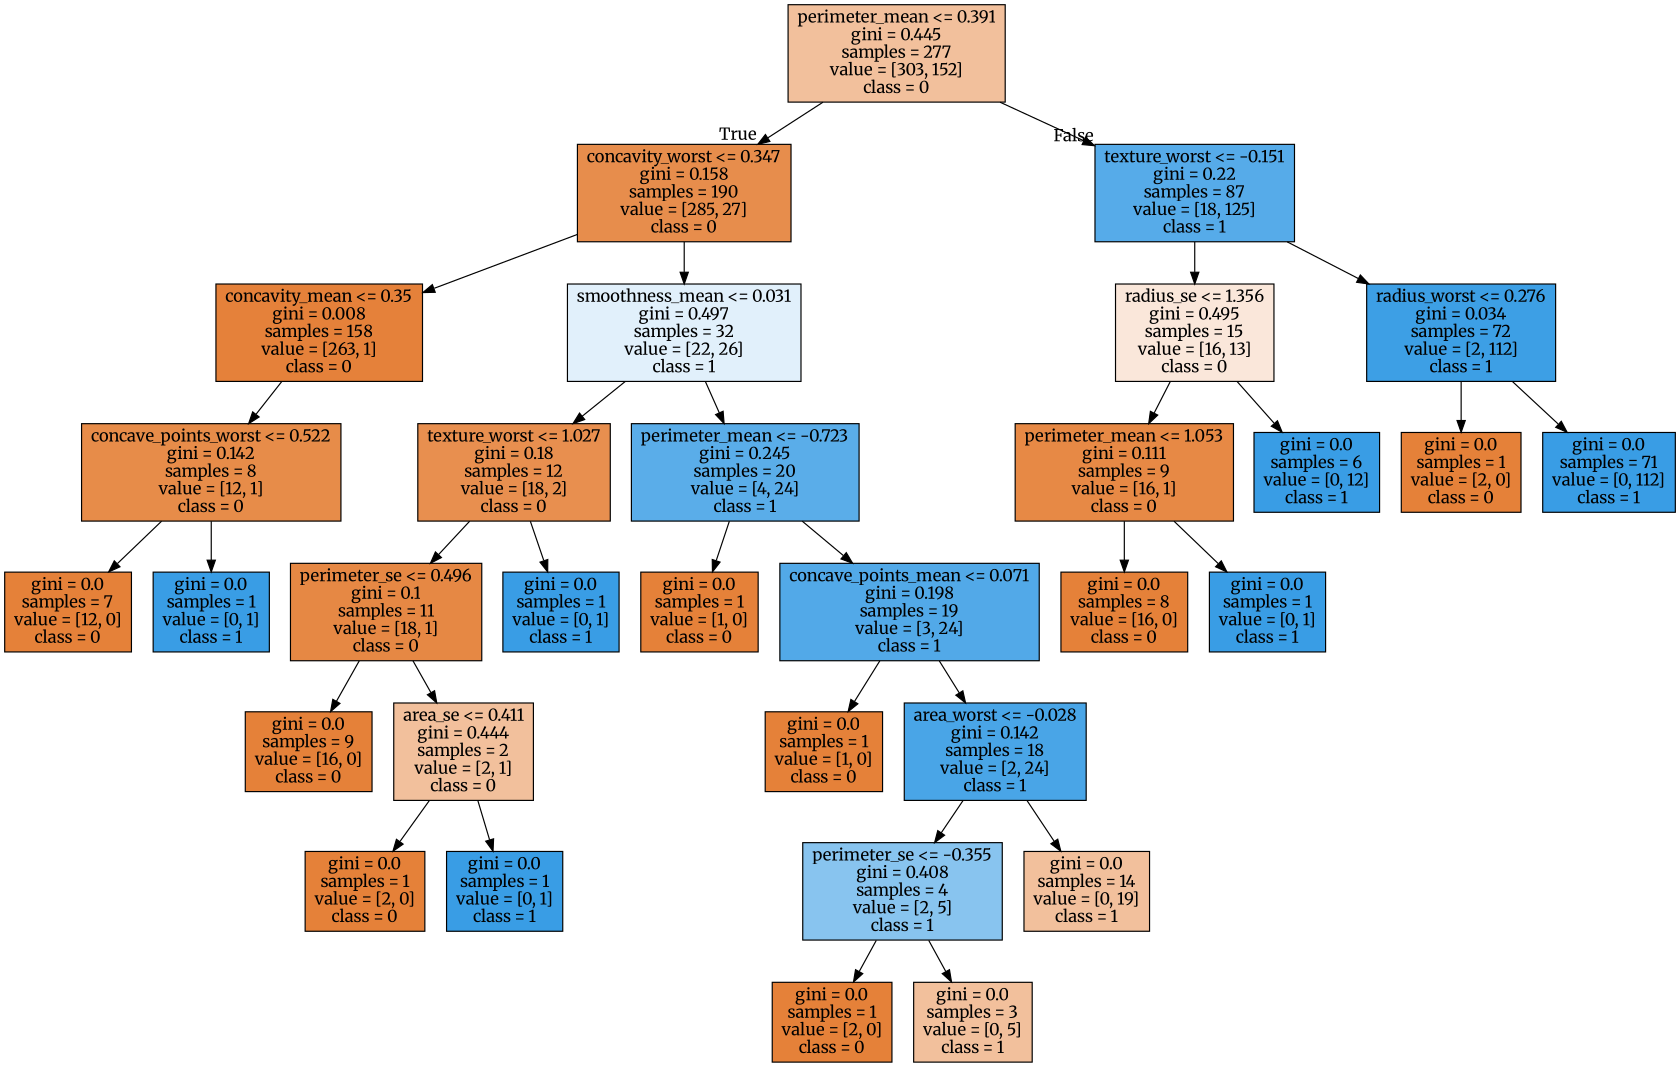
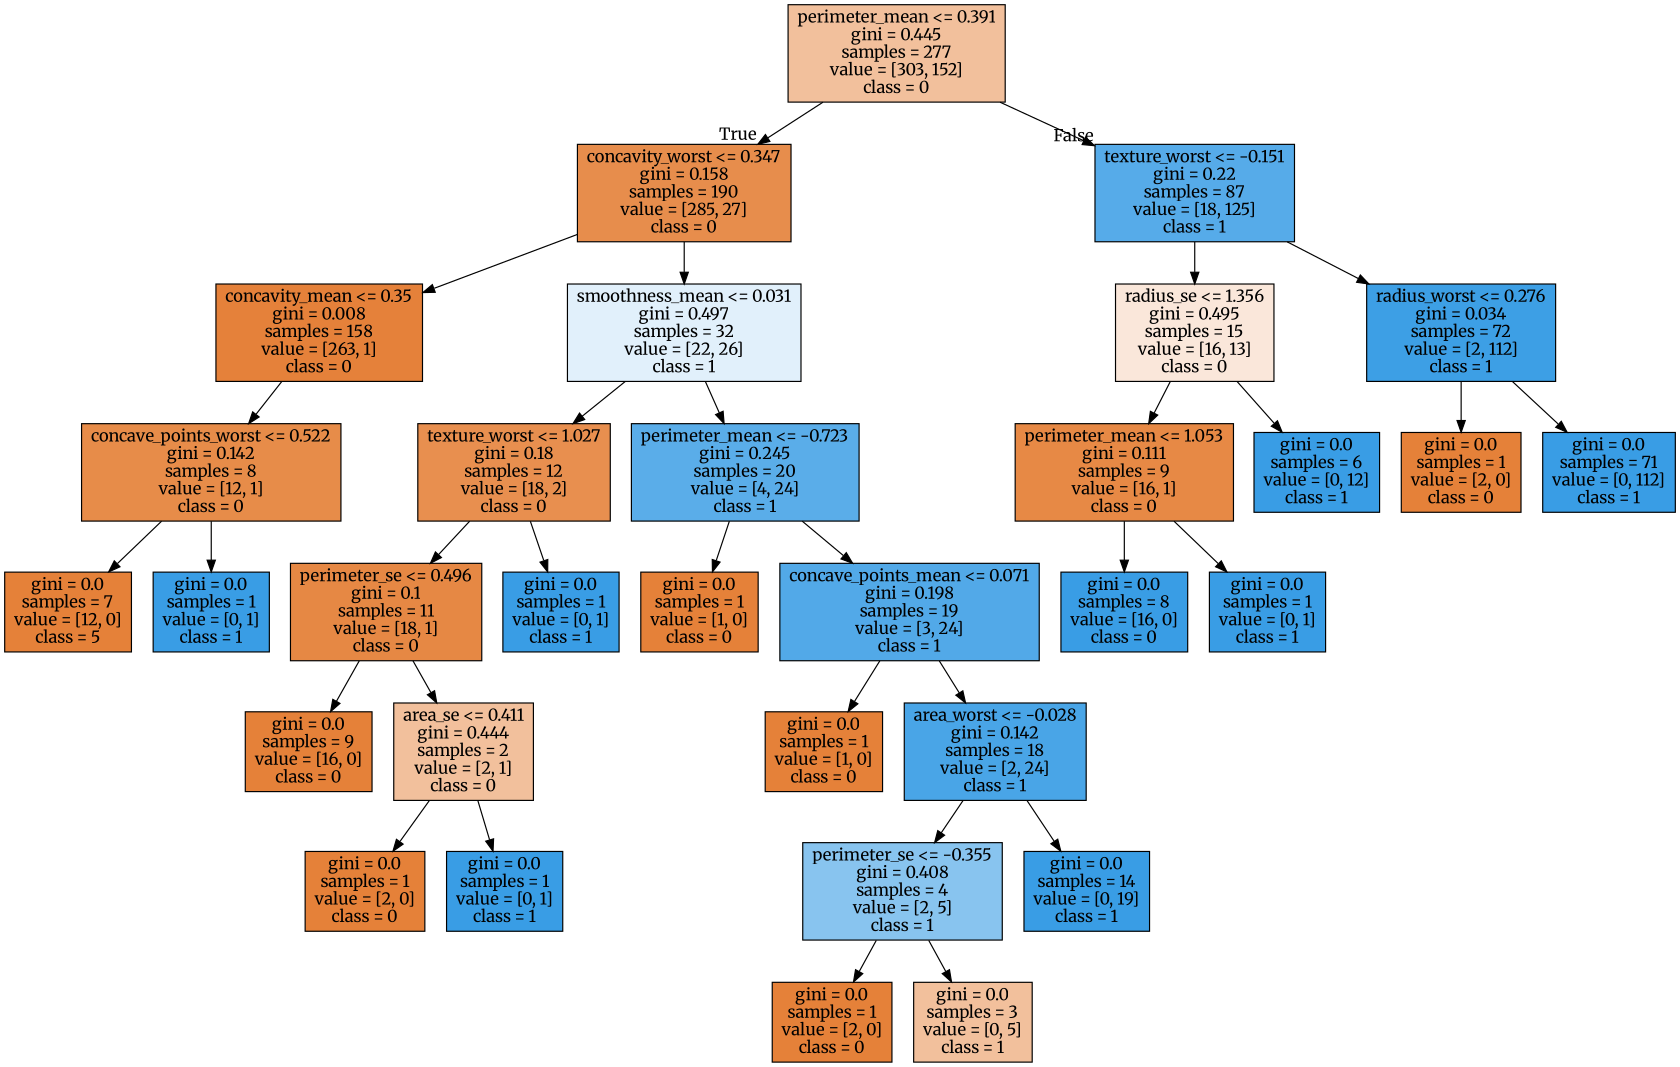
  digraph {
    fontname=Merriweather
    node [color=black fillcolor="#e58139" fontname=Merriweather shape=box style=filled]
    edge [fontname=Merriweather]
    n1 [fillcolor="#f2c09c" label="perimeter_mean <= 0.391\ngini = 0.445\nsamples = 277\nvalue = [303, 152]\nclass = 0"]
    n2 [fillcolor="#e78d4c" label="concavity_worst <= 0.347\ngini = 0.158\nsamples = 190\nvalue = [285, 27]\nclass = 0"]
    n3 [fillcolor="#56abe9" label="texture_worst <= -0.151\ngini = 0.22\nsamples = 87\nvalue = [18, 125]\nclass = 1"]
    n4 [fillcolor="#e5813a" label="concavity_mean <= 0.35\ngini = 0.008\nsamples = 158\nvalue = [263, 1]\nclass = 0"]
    n5 [fillcolor="#e1f0fb" label="smoothness_mean <= 0.031\ngini = 0.497\nsamples = 32\nvalue = [22, 26]\nclass = 1"]
    n6 [fillcolor="#fae7da" label="radius_se <= 1.356\ngini = 0.495\nsamples = 15\nvalue = [16, 13]\nclass = 0"]
    n7 [fillcolor="#3d9fe5" label="radius_worst <= 0.276\ngini = 0.034\nsamples = 72\nvalue = [2, 112]\nclass = 1"]
    n8 [fillcolor="#e78c49" label="concave_points_worst <= 0.522\ngini = 0.142\nsamples = 8\nvalue = [12, 1]\nclass = 0"]
    n9 [fillcolor="#e88f4f" label="texture_worst <= 1.027\ngini = 0.18\nsamples = 12\nvalue = [18, 2]\nclass = 0"]
    n10 [fillcolor="#5aade9" label="perimeter_mean <= -0.723\ngini = 0.245\nsamples = 20\nvalue = [4, 24]\nclass = 1"]
-   n11 [label="gini = 0.0\nsamples = 7\nvalue = [12, 0]\nclass = 0"]
+   n11 [label="gini = 0.0\nsamples = 7\nvalue = [12, 0]\nclass = 5"]
    n12 [fillcolor="#399de5" label="gini = 0.0\nsamples = 1\nvalue = [0, 1]\nclass = 1"]
    n13 [fillcolor="#e68844" label="perimeter_se <= 0.496\ngini = 0.1\nsamples = 11\nvalue = [18, 1]\nclass = 0"]
    n14 [fillcolor="#399de5" label="gini = 0.0\nsamples = 1\nvalue = [0, 1]\nclass = 1"]
    n15 [label="gini = 0.0\nsamples = 1\nvalue = [1, 0]\nclass = 0"]
    n16 [fillcolor="#52a9e8" label="concave_points_mean <= 0.071\ngini = 0.198\nsamples = 19\nvalue = [3, 24]\nclass = 1"]
    n17 [label="gini = 0.0\nsamples = 9\nvalue = [16, 0]\nclass = 0"]
    n18 [fillcolor="#f2c09c" label="area_se <= 0.411\ngini = 0.444\nsamples = 2\nvalue = [2, 1]\nclass = 0"]
    n19 [label="gini = 0.0\nsamples = 1\nvalue = [2, 0]\nclass = 0"]
    n20 [fillcolor="#399de5" label="gini = 0.0\nsamples = 1\nvalue = [0, 1]\nclass = 1"]
    n21 [label="gini = 0.0\nsamples = 1\nvalue = [1, 0]\nclass = 0"]
    n22 [fillcolor="#49a5e7" label="area_worst <= -0.028\ngini = 0.142\nsamples = 18\nvalue = [2, 24]\nclass = 1"]
    n23 [fillcolor="#88c4ef" label="perimeter_se <= -0.355\ngini = 0.408\nsamples = 4\nvalue = [2, 5]\nclass = 1"]
-   n24 [fillcolor="#f2c09c" label="gini = 0.0\nsamples = 14\nvalue = [0, 19]\nclass = 1"]
+   n24 [fillcolor="#399de5" label="gini = 0.0\nsamples = 14\nvalue = [0, 19]\nclass = 1"]
    n25 [label="gini = 0.0\nsamples = 1\nvalue = [2, 0]\nclass = 0"]
    n26 [fillcolor="#f2c09c" label="gini = 0.0\nsamples = 3\nvalue = [0, 5]\nclass = 1"]
    n27 [fillcolor="#e78945" label="perimeter_mean <= 1.053\ngini = 0.111\nsamples = 9\nvalue = [16, 1]\nclass = 0"]
    n28 [fillcolor="#399de5" label="gini = 0.0\nsamples = 6\nvalue = [0, 12]\nclass = 1"]
    n29 [label="gini = 0.0\nsamples = 1\nvalue = [2, 0]\nclass = 0"]
    n30 [fillcolor="#399de5" label="gini = 0.0\nsamples = 71\nvalue = [0, 112]\nclass = 1"]
-   n31 [label="gini = 0.0\nsamples = 8\nvalue = [16, 0]\nclass = 0"]
+   n31 [fillcolor="#399de5" label="gini = 0.0\nsamples = 8\nvalue = [16, 0]\nclass = 0"]
    n32 [fillcolor="#399de5" label="gini = 0.0\nsamples = 1\nvalue = [0, 1]\nclass = 1"]
    n1 -> n2 [headlabel=True labelangle=45 labeldistance=2.5]
    n1 -> n3 [headlabel=False labelangle=-45 labeldistance=2.5]
    n2 -> n4
    n2 -> n5
    n3 -> n6
    n3 -> n7
    n4 -> n8
    n5 -> n9
    n5 -> n10
    n6 -> n27
    n6 -> n28
    n7 -> n29
    n7 -> n30
    n8 -> n11
    n8 -> n12
    n9 -> n13
    n9 -> n14
    n10 -> n15
    n10 -> n16
    n13 -> n17
    n13 -> n18
    n16 -> n21
    n16 -> n22
    n18 -> n19
    n18 -> n20
    n22 -> n23
    n22 -> n24
    n23 -> n25
    n23 -> n26
    n27 -> n31
    n27 -> n32
  }
